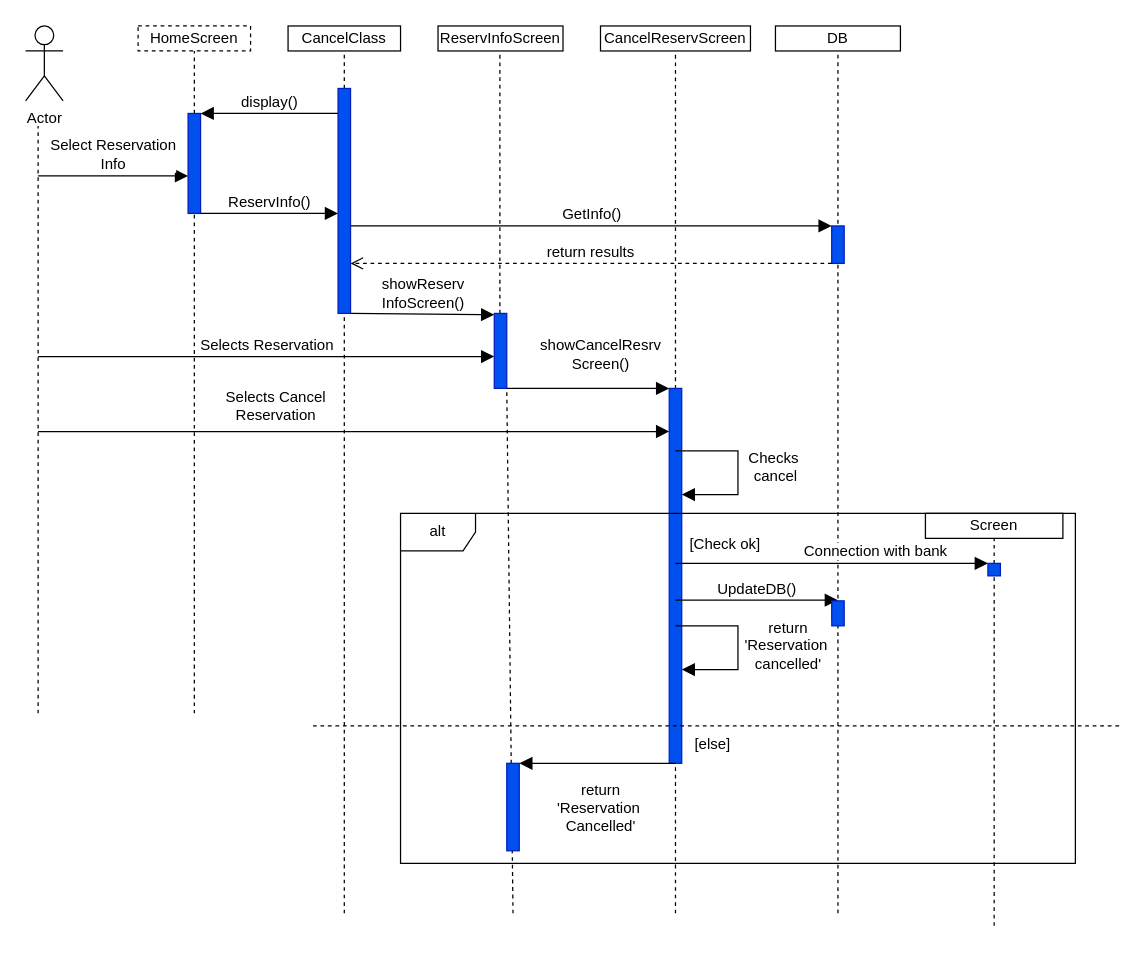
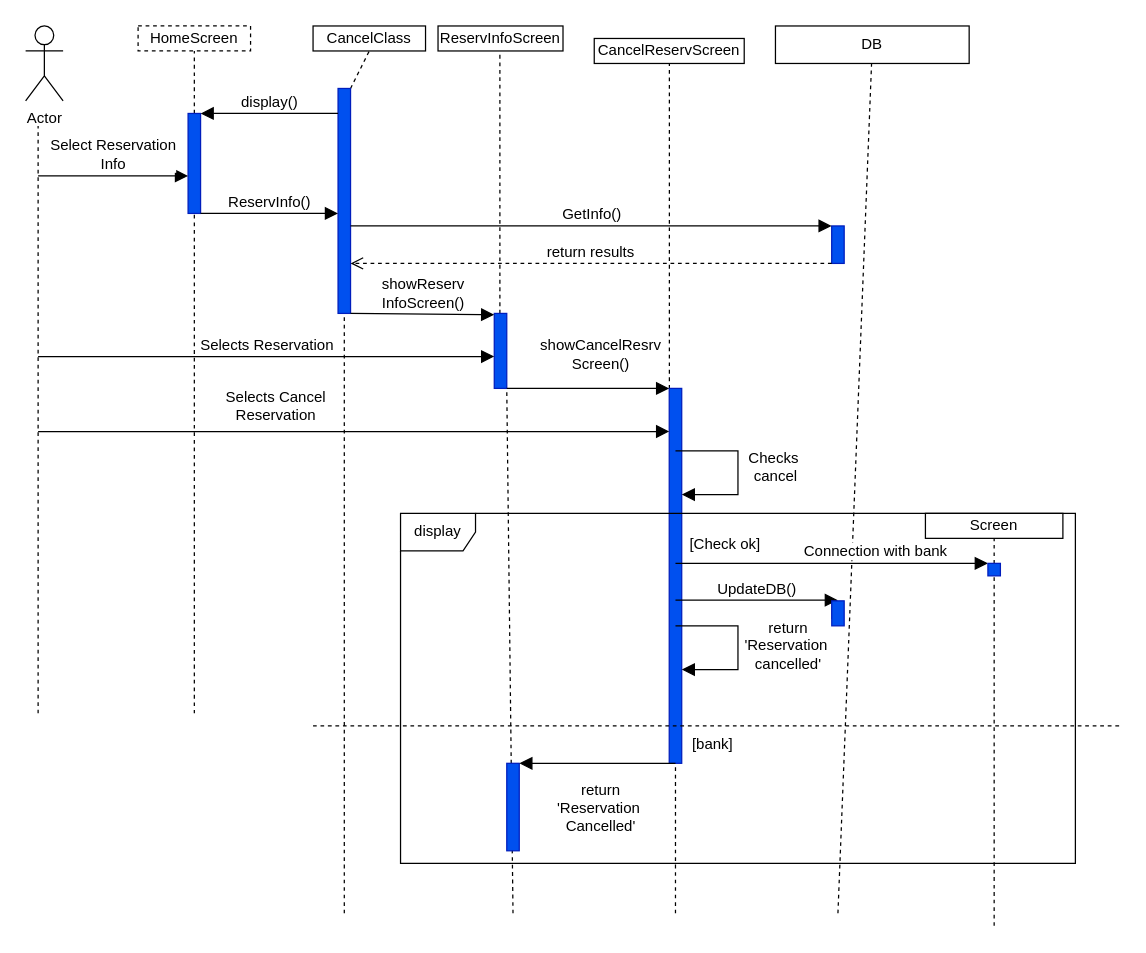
  <mxCell id="0" />
  <mxCell id="1" parent="0" />
  <mxCell id="2" value="Actor" style="shape=umlActor;verticalLabelPosition=bottom;verticalAlign=top;html=1;" parent="1" vertex="1"><mxGeometry x="20" y="20" width="30" height="60" as="geometry" /></mxCell>
  <mxCell id="3" value="" style="endArrow=none;dashed=1;html=1;rounded=0;fontSize=12;startSize=8;endSize=8;curved=1;" parent="1" edge="1"><mxGeometry width="50" height="50" relative="1" as="geometry"><mxPoint x="30" y="570" as="sourcePoint" /><mxPoint x="30" y="100" as="targetPoint" /></mxGeometry></mxCell>
  <mxCell id="4" value="" style="endArrow=none;dashed=1;html=1;rounded=0;fontSize=12;startSize=8;endSize=8;curved=1;" parent="1" source="16" target="5" edge="1"><mxGeometry width="50" height="50" relative="1" as="geometry"><mxPoint x="155" y="570" as="sourcePoint" /><mxPoint x="360" y="300" as="targetPoint" /></mxGeometry></mxCell>
  <mxCell id="5" value="HomeScreen" style="rounded=0;whiteSpace=wrap;html=1;dashed=1;" parent="1" vertex="1"><mxGeometry x="110" y="20" width="90" height="20" as="geometry" /></mxCell>
- <mxCell id="6" value="CancelClass" style="rounded=0;whiteSpace=wrap;html=1;" parent="1" vertex="1"><mxGeometry x="230" y="20" width="90" height="20" as="geometry" /></mxCell>
+ <mxCell id="6" value="CancelClass" style="rounded=0;whiteSpace=wrap;html=1;" parent="1" vertex="1"><mxGeometry x="250" y="20" width="90" height="20" as="geometry" /></mxCell>
  <mxCell id="7" value="" style="endArrow=none;dashed=1;html=1;rounded=0;fontSize=12;startSize=8;endSize=8;curved=1;entryX=0.5;entryY=1;entryDx=0;entryDy=0;" parent="1" source="18" target="6" edge="1"><mxGeometry width="50" height="50" relative="1" as="geometry"><mxPoint x="275" y="570" as="sourcePoint" /><mxPoint x="360" y="300" as="targetPoint" /></mxGeometry></mxCell>
  <mxCell id="8" value="ReservInfoScreen" style="rounded=0;whiteSpace=wrap;html=1;" parent="1" vertex="1"><mxGeometry x="350" y="20" width="100" height="20" as="geometry" /></mxCell>
  <mxCell id="9" value="" style="endArrow=none;dashed=1;html=1;rounded=0;fontSize=12;startSize=8;endSize=8;curved=1;" parent="1" source="27" edge="1"><mxGeometry width="50" height="50" relative="1" as="geometry"><mxPoint x="400" y="570" as="sourcePoint" /><mxPoint x="399.5" y="40" as="targetPoint" /></mxGeometry></mxCell>
  <mxCell id="10" value="" style="endArrow=none;dashed=1;html=1;rounded=0;fontSize=12;startSize=8;endSize=8;curved=1;" parent="1" source="20" target="11" edge="1"><mxGeometry width="50" height="50" relative="1" as="geometry"><mxPoint x="540" y="570" as="sourcePoint" /><mxPoint x="380" y="300" as="targetPoint" /></mxGeometry></mxCell>
- <mxCell id="11" value="CancelReservScreen" style="rounded=0;whiteSpace=wrap;html=1;" parent="1" vertex="1"><mxGeometry x="480" y="20" width="120" height="20" as="geometry" /></mxCell>
+ <mxCell id="11" value="CancelReservScreen" style="rounded=0;whiteSpace=wrap;html=1;" parent="1" vertex="1"><mxGeometry x="475" y="30" width="120" height="20" as="geometry" /></mxCell>
  <mxCell id="12" value="" style="endArrow=none;dashed=1;html=1;rounded=0;fontSize=12;startSize=8;endSize=8;curved=1;" parent="1" target="13" edge="1"><mxGeometry width="50" height="50" relative="1" as="geometry"><mxPoint x="670" y="730" as="sourcePoint" /><mxPoint x="380" y="300" as="targetPoint" /></mxGeometry></mxCell>
- <mxCell id="13" value="DB" style="rounded=0;whiteSpace=wrap;html=1;" parent="1" vertex="1"><mxGeometry x="620" y="20" width="100" height="20" as="geometry" /></mxCell>
+ <mxCell id="13" value="DB" style="rounded=0;whiteSpace=wrap;html=1;" parent="1" vertex="1"><mxGeometry x="620" y="20" width="155" height="30" as="geometry" /></mxCell>
  <mxCell id="14" value="" style="html=1;points=[[0,0,0,0,5],[0,1,0,0,-5],[1,0,0,0,5],[1,1,0,0,-5]];perimeter=orthogonalPerimeter;outlineConnect=0;targetShapes=umlLifeline;portConstraint=eastwest;newEdgeStyle={&quot;curved&quot;:0,&quot;rounded&quot;:0};fillColor=#0050ef;fontColor=#ffffff;strokeColor=#001DBC;" parent="1" vertex="1"><mxGeometry x="665" y="180" width="10" height="30" as="geometry" /></mxCell>
  <mxCell id="15" value="" style="endArrow=none;dashed=1;html=1;rounded=0;fontSize=12;startSize=8;endSize=8;curved=1;" parent="1" target="16" edge="1"><mxGeometry width="50" height="50" relative="1" as="geometry"><mxPoint x="155" y="570" as="sourcePoint" /><mxPoint x="155" y="40" as="targetPoint" /></mxGeometry></mxCell>
  <mxCell id="16" value="" style="html=1;points=[[0,0,0,0,5],[0,1,0,0,-5],[1,0,0,0,5],[1,1,0,0,-5]];perimeter=orthogonalPerimeter;outlineConnect=0;targetShapes=umlLifeline;portConstraint=eastwest;newEdgeStyle={&quot;curved&quot;:0,&quot;rounded&quot;:0};fillColor=#0050ef;fontColor=#ffffff;strokeColor=#001DBC;" parent="1" vertex="1"><mxGeometry x="150" y="90" width="10" height="80" as="geometry" /></mxCell>
  <mxCell id="17" value="" style="endArrow=none;dashed=1;html=1;rounded=0;fontSize=12;startSize=8;endSize=8;curved=1;entryX=0.5;entryY=1;entryDx=0;entryDy=0;" parent="1" target="18" edge="1"><mxGeometry width="50" height="50" relative="1" as="geometry"><mxPoint x="275" y="730" as="sourcePoint" /><mxPoint x="275" y="40" as="targetPoint" /></mxGeometry></mxCell>
  <mxCell id="18" value="" style="html=1;points=[[0,0,0,0,5],[0,1,0,0,-5],[1,0,0,0,5],[1,1,0,0,-5]];perimeter=orthogonalPerimeter;outlineConnect=0;targetShapes=umlLifeline;portConstraint=eastwest;newEdgeStyle={&quot;curved&quot;:0,&quot;rounded&quot;:0};fillColor=#0050ef;fontColor=#ffffff;strokeColor=#001DBC;" parent="1" vertex="1"><mxGeometry x="270" y="70" width="10" height="180" as="geometry" /></mxCell>
  <mxCell id="19" value="" style="endArrow=none;dashed=1;html=1;rounded=0;fontSize=12;startSize=8;endSize=8;curved=1;" parent="1" target="20" edge="1"><mxGeometry width="50" height="50" relative="1" as="geometry"><mxPoint x="540" y="730" as="sourcePoint" /><mxPoint x="540" y="40" as="targetPoint" /></mxGeometry></mxCell>
  <mxCell id="20" value="" style="html=1;points=[[0,0,0,0,5],[0,1,0,0,-5],[1,0,0,0,5],[1,1,0,0,-5]];perimeter=orthogonalPerimeter;outlineConnect=0;targetShapes=umlLifeline;portConstraint=eastwest;newEdgeStyle={&quot;curved&quot;:0,&quot;rounded&quot;:0};fillColor=#0050ef;fontColor=#ffffff;strokeColor=#001DBC;" parent="1" vertex="1"><mxGeometry x="535" y="310" width="10" height="300" as="geometry" /></mxCell>
  <mxCell id="21" value="Select Reservation&lt;div&gt;Info&lt;/div&gt;" style="html=1;verticalAlign=bottom;endArrow=block;curved=0;rounded=0;fontSize=12;startSize=8;endSize=8;" parent="1" target="16" edge="1"><mxGeometry width="80" relative="1" as="geometry"><mxPoint x="30" y="140" as="sourcePoint" /><mxPoint x="110" y="140" as="targetPoint" /></mxGeometry></mxCell>
  <mxCell id="22" value="display()" style="html=1;verticalAlign=bottom;endArrow=block;curved=0;rounded=0;fontSize=12;startSize=8;endSize=8;" parent="1" edge="1"><mxGeometry width="80" relative="1" as="geometry"><mxPoint x="270" y="90" as="sourcePoint" /><mxPoint x="160" y="90" as="targetPoint" /></mxGeometry></mxCell>
  <mxCell id="23" value="ReservInfo()" style="html=1;verticalAlign=bottom;endArrow=block;curved=0;rounded=0;fontSize=12;startSize=8;endSize=8;" parent="1" target="18" edge="1"><mxGeometry width="80" relative="1" as="geometry"><mxPoint x="160" y="170" as="sourcePoint" /><mxPoint x="240" y="170" as="targetPoint" /></mxGeometry></mxCell>
  <mxCell id="24" value="GetInfo()" style="html=1;verticalAlign=bottom;endArrow=block;curved=0;rounded=0;fontSize=12;startSize=8;endSize=8;" parent="1" target="14" edge="1"><mxGeometry width="80" relative="1" as="geometry"><mxPoint x="280" y="180" as="sourcePoint" /><mxPoint x="360" y="180" as="targetPoint" /></mxGeometry></mxCell>
  <mxCell id="25" value="return results" style="html=1;verticalAlign=bottom;endArrow=open;dashed=1;endSize=8;curved=0;rounded=0;fontSize=12;exitX=0;exitY=1;exitDx=0;exitDy=-5;exitPerimeter=0;" parent="1" edge="1"><mxGeometry relative="1" as="geometry"><mxPoint x="665" y="210" as="sourcePoint" /><mxPoint x="280" y="210" as="targetPoint" /></mxGeometry></mxCell>
  <mxCell id="26" value="" style="endArrow=none;dashed=1;html=1;rounded=0;fontSize=12;startSize=8;endSize=8;curved=1;" parent="1" target="27" edge="1"><mxGeometry width="50" height="50" relative="1" as="geometry"><mxPoint x="410" y="730" as="sourcePoint" /><mxPoint x="399.5" y="40" as="targetPoint" /></mxGeometry></mxCell>
  <mxCell id="27" value="" style="html=1;points=[[0,0,0,0,5],[0,1,0,0,-5],[1,0,0,0,5],[1,1,0,0,-5]];perimeter=orthogonalPerimeter;outlineConnect=0;targetShapes=umlLifeline;portConstraint=eastwest;newEdgeStyle={&quot;curved&quot;:0,&quot;rounded&quot;:0};fillColor=#0050ef;fontColor=#ffffff;strokeColor=#001DBC;" parent="1" vertex="1"><mxGeometry x="395" y="250" width="10" height="60" as="geometry" /></mxCell>
  <mxCell id="28" value="showReserv&lt;div&gt;InfoScreen()&lt;/div&gt;" style="html=1;verticalAlign=bottom;endArrow=block;curved=0;rounded=0;fontSize=12;startSize=8;endSize=8;" parent="1" edge="1"><mxGeometry x="0.009" width="80" relative="1" as="geometry"><mxPoint x="280" y="250" as="sourcePoint" /><mxPoint x="395" y="251" as="targetPoint" /><mxPoint as="offset" /></mxGeometry></mxCell>
  <mxCell id="29" value="Selects Reservation" style="html=1;verticalAlign=bottom;endArrow=block;curved=0;rounded=0;fontSize=12;startSize=8;endSize=8;" parent="1" target="27" edge="1"><mxGeometry width="80" relative="1" as="geometry"><mxPoint x="30" y="284.5" as="sourcePoint" /><mxPoint x="110" y="284.5" as="targetPoint" /></mxGeometry></mxCell>
  <mxCell id="30" value="showCancelResrv&lt;div&gt;Screen()&lt;/div&gt;" style="html=1;verticalAlign=bottom;endArrow=block;curved=0;rounded=0;fontSize=12;startSize=8;endSize=8;" parent="1" target="20" edge="1"><mxGeometry x="0.154" y="10" width="80" relative="1" as="geometry"><mxPoint x="405" y="310" as="sourcePoint" /><mxPoint x="485" y="310" as="targetPoint" /><mxPoint as="offset" /></mxGeometry></mxCell>
  <mxCell id="31" value="Selects Cancel&lt;div&gt;Reservation&lt;/div&gt;" style="html=1;verticalAlign=bottom;endArrow=block;curved=0;rounded=0;fontSize=12;startSize=8;endSize=8;" parent="1" target="20" edge="1"><mxGeometry x="-0.247" y="5" width="80" relative="1" as="geometry"><mxPoint x="30" y="344.5" as="sourcePoint" /><mxPoint x="110" y="344.5" as="targetPoint" /><mxPoint y="1" as="offset" /></mxGeometry></mxCell>
  <mxCell id="32" value="Checks&amp;nbsp;&lt;div&gt;cancel&lt;/div&gt;" style="html=1;verticalAlign=bottom;endArrow=block;curved=0;rounded=0;fontSize=12;startSize=8;endSize=8;" parent="1" target="20" edge="1"><mxGeometry x="0.231" y="30" width="80" relative="1" as="geometry"><mxPoint x="540" y="360" as="sourcePoint" /><mxPoint x="600" y="400" as="targetPoint" /><Array as="points"><mxPoint x="590" y="360" /><mxPoint x="590" y="395" /></Array><mxPoint as="offset" /></mxGeometry></mxCell>
- <mxCell id="33" value="alt" style="shape=umlFrame;whiteSpace=wrap;html=1;pointerEvents=0;" parent="1" vertex="1"><mxGeometry x="320" y="410" width="540" height="280" as="geometry" /></mxCell>
+ <mxCell id="33" value="display" style="shape=umlFrame;whiteSpace=wrap;html=1;pointerEvents=0;" parent="1" vertex="1"><mxGeometry x="320" y="410" width="540" height="280" as="geometry" /></mxCell>
  <mxCell id="34" value="[Check ok]" style="text;html=1;align=center;verticalAlign=middle;whiteSpace=wrap;rounded=0;" parent="1" vertex="1"><mxGeometry x="550" y="420" width="60" height="30" as="geometry" /></mxCell>
  <mxCell id="35" value="UpdateDB()" style="html=1;verticalAlign=bottom;endArrow=block;curved=0;rounded=0;fontSize=12;startSize=8;endSize=8;" parent="1" edge="1"><mxGeometry width="80" relative="1" as="geometry"><mxPoint x="540" y="479.5" as="sourcePoint" /><mxPoint x="670" y="479.5" as="targetPoint" /><mxPoint as="offset" /></mxGeometry></mxCell>
  <mxCell id="36" value="" style="html=1;points=[[0,0,0,0,5],[0,1,0,0,-5],[1,0,0,0,5],[1,1,0,0,-5]];perimeter=orthogonalPerimeter;outlineConnect=0;targetShapes=umlLifeline;portConstraint=eastwest;newEdgeStyle={&quot;curved&quot;:0,&quot;rounded&quot;:0};fillColor=#0050ef;fontColor=#ffffff;strokeColor=#001DBC;" parent="1" vertex="1"><mxGeometry x="665" y="480" width="10" height="20" as="geometry" /></mxCell>
  <mxCell id="37" value="" style="endArrow=none;dashed=1;html=1;rounded=0;fontSize=12;startSize=8;endSize=8;curved=1;" parent="1" source="47" target="38" edge="1"><mxGeometry width="50" height="50" relative="1" as="geometry"><mxPoint x="795" y="740" as="sourcePoint" /><mxPoint x="600" y="300" as="targetPoint" /></mxGeometry></mxCell>
  <mxCell id="38" value="Screen" style="rounded=0;whiteSpace=wrap;html=1;" parent="1" vertex="1"><mxGeometry x="740" y="410" width="110" height="20" as="geometry" /></mxCell>
  <mxCell id="39" value="Connection with bank" style="html=1;verticalAlign=bottom;endArrow=block;curved=0;rounded=0;fontSize=12;startSize=8;endSize=8;" parent="1" edge="1"><mxGeometry x="0.28" width="80" relative="1" as="geometry"><mxPoint x="540" y="450" as="sourcePoint" /><mxPoint x="790" y="450" as="targetPoint" /><mxPoint as="offset" /></mxGeometry></mxCell>
  <mxCell id="40" value="return&lt;div&gt;'Reservation&amp;nbsp;&lt;/div&gt;&lt;div&gt;cancelled'&lt;/div&gt;" style="html=1;verticalAlign=bottom;endArrow=block;curved=0;rounded=0;fontSize=12;startSize=8;endSize=8;" parent="1" edge="1"><mxGeometry x="0.308" y="40" width="80" relative="1" as="geometry"><mxPoint x="540" y="500" as="sourcePoint" /><mxPoint x="545" y="535" as="targetPoint" /><Array as="points"><mxPoint x="590" y="500" /><mxPoint x="590" y="535" /></Array><mxPoint x="40" y="-35" as="offset" /></mxGeometry></mxCell>
  <mxCell id="41" value="" style="endArrow=none;dashed=1;html=1;rounded=0;fontSize=12;startSize=8;endSize=8;curved=1;" parent="1" edge="1"><mxGeometry width="50" height="50" relative="1" as="geometry"><mxPoint x="250" y="580" as="sourcePoint" /><mxPoint x="895" y="580" as="targetPoint" /><Array as="points" /></mxGeometry></mxCell>
- <mxCell id="42" value="[else]" style="text;html=1;align=center;verticalAlign=middle;whiteSpace=wrap;rounded=0;" parent="1" vertex="1"><mxGeometry x="540" y="580" width="60" height="30" as="geometry" /></mxCell>
+ <mxCell id="42" value="[bank]" style="text;html=1;align=center;verticalAlign=middle;whiteSpace=wrap;rounded=0;" parent="1" vertex="1"><mxGeometry x="540" y="580" width="60" height="30" as="geometry" /></mxCell>
  <mxCell id="43" style="edgeStyle=none;curved=1;rounded=0;orthogonalLoop=1;jettySize=auto;html=1;exitX=0.5;exitY=1;exitDx=0;exitDy=0;fontSize=12;startSize=8;endSize=8;" parent="1" source="42" target="42" edge="1"><mxGeometry relative="1" as="geometry" /></mxCell>
  <mxCell id="44" value="" style="html=1;points=[[0,0,0,0,5],[0,1,0,0,-5],[1,0,0,0,5],[1,1,0,0,-5]];perimeter=orthogonalPerimeter;outlineConnect=0;targetShapes=umlLifeline;portConstraint=eastwest;newEdgeStyle={&quot;curved&quot;:0,&quot;rounded&quot;:0};fillColor=#0050ef;fontColor=#ffffff;strokeColor=#001DBC;" parent="1" vertex="1"><mxGeometry x="405" y="610" width="10" height="70" as="geometry" /></mxCell>
  <mxCell id="45" value="return&lt;div&gt;'Reservation&amp;nbsp;&lt;/div&gt;&lt;div&gt;Cancelled'&lt;/div&gt;" style="html=1;verticalAlign=bottom;endArrow=block;curved=0;rounded=0;fontSize=12;startSize=8;endSize=8;" parent="1" target="44" edge="1"><mxGeometry x="-0.04" y="60" width="80" relative="1" as="geometry"><mxPoint x="540" y="610" as="sourcePoint" /><mxPoint x="620" y="610" as="targetPoint" /><mxPoint as="offset" /></mxGeometry></mxCell>
  <mxCell id="46" value="" style="endArrow=none;dashed=1;html=1;rounded=0;fontSize=12;startSize=8;endSize=8;curved=1;" parent="1" target="47" edge="1"><mxGeometry width="50" height="50" relative="1" as="geometry"><mxPoint x="795" y="740" as="sourcePoint" /><mxPoint x="795" y="40" as="targetPoint" /></mxGeometry></mxCell>
  <mxCell id="47" value="" style="html=1;points=[[0,0,0,0,5],[0,1,0,0,-5],[1,0,0,0,5],[1,1,0,0,-5]];perimeter=orthogonalPerimeter;outlineConnect=0;targetShapes=umlLifeline;portConstraint=eastwest;newEdgeStyle={&quot;curved&quot;:0,&quot;rounded&quot;:0};fillColor=#0050ef;fontColor=#ffffff;strokeColor=#001DBC;" parent="1" vertex="1"><mxGeometry x="790" y="450" width="10" height="10" as="geometry" /></mxCell>
